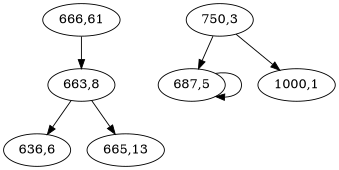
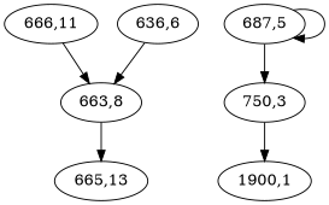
  digraph {
-   "666,11" [label="666,61"]
+   "666,11"
    "663,8"
    "750,3"
    "687,5"
-   "1000,1"
+   "1000,1" [label="1900,1"]
    n6 [label="636,6"]
    "665,13"
    "666,11" -> "663,8"
-   "663,8" -> n6
+   n6 -> "663,8"
    "663,8" -> "665,13"
-   "750,3" -> "687,5"
+   "687,5" -> "750,3"
    "750,3" -> "1000,1"
    "687,5" -> "687,5"
  }
